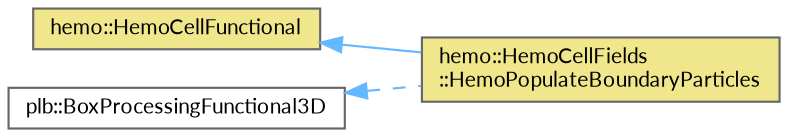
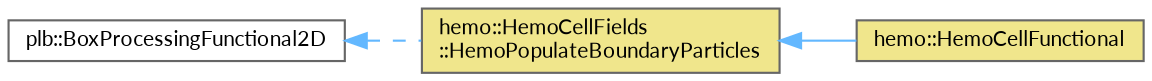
  digraph {
    fontname=Lato
    rankdir=LR
    node [color=gray40 fillcolor=khaki fontname=Lato fontsize=10 shape=box style=filled]
    edge [color=steelblue1 dir=back fontname=Lato fontsize=10 labelfontname=Helvetica labelfontsize=10]
    n1 [fontcolor=black height=0.2 label="hemo::HemoCellFields\l::HemoPopulateBoundaryParticles" width=0.4]
    n2 [height=0.2 label="hemo::HemoCellFunctional" width=0.4]
-   n3 [fillcolor=white height=0.2 label="plb::BoxProcessingFunctional3D" width=0.4]
-   n2 -> n1 [style=solid]
+   n3 [fillcolor=white height=0.2 label="plb::BoxProcessingFunctional2D" width=0.4]
+   n1 -> n2 [style=solid]
    n3 -> n1 [style=dashed]
  }
